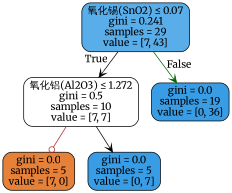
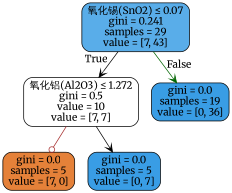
  digraph {
    fontname=Merriweather
    node [color=black fillcolor="#399de5" fontname=Merriweather shape=box style="filled, rounded"]
    edge [fontname=Merriweather color=black arrowhead=vee]
    n1 [fillcolor="#59ade9" label=<氧化锡(SnO2) &le; 0.07<br/>gini = 0.241<br/>samples = 29<br/>value = [7, 43]>]
-   n2 [fillcolor="#ffffff" label=<氧化铝(Al2O3) &le; 1.272<br/>gini = 0.5<br/>samples = 10<br/>value = [7, 7]>]
+   n2 [fillcolor="#ffffff" label=<氧化铝(Al2O3) &le; 1.272<br/>gini = 0.5<br/>value = 10<br/>value = [7, 7]>]
    n3 [label=<gini = 0.0<br/>samples = 19<br/>value = [0, 36]>]
    n4 [fillcolor="#e58139" label=<gini = 0.0<br/>samples = 5<br/>value = [7, 0]>]
    n5 [label=<gini = 0.0<br/>samples = 5<br/>value = [0, 7]>]
    n1 -> n2 [headlabel=True labelangle=45 labeldistance=2.5]
    n1 -> n3 [headlabel=False labelangle=-45 labeldistance=2.5 color=darkgreen]
    n2 -> n4 [color=brown arrowhead=odot]
    n2 -> n5
  }
